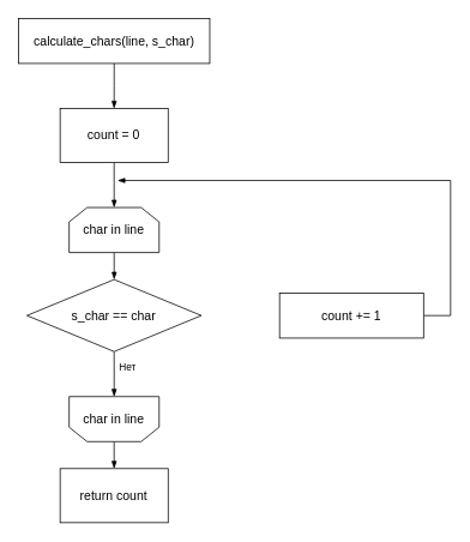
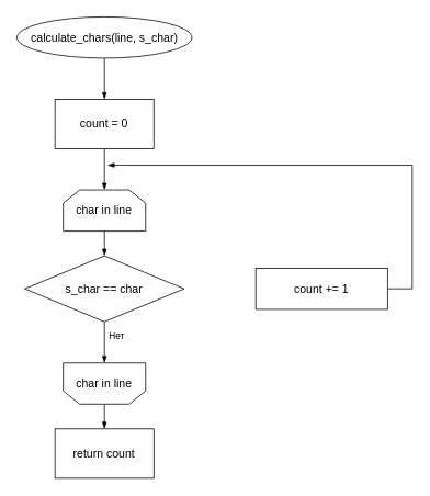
  <mxCell id="0" />
  <mxCell id="1" parent="0" />
  <mxCell id="2" style="edgeStyle=orthogonalEdgeStyle;rounded=0;orthogonalLoop=1;jettySize=auto;html=1;entryX=0.5;entryY=0;entryDx=0;entryDy=0;endArrow=blockThin;endFill=1;" parent="1" source="3" target="5" edge="1"><mxGeometry relative="1" as="geometry" /></mxCell>
- <mxCell id="3" value="&lt;div style=&quot;line-height: 19px; white-space: pre;&quot;&gt;&lt;span style=&quot;background-color: rgb(255, 255, 255);&quot;&gt;&lt;font face=&quot;Helvetica&quot; style=&quot;font-size: 14px;&quot; color=&quot;#030000&quot;&gt;calculate_chars(line, s_char)&lt;/font&gt;&lt;/span&gt;&lt;/div&gt;" style="rounded=1;whiteSpace=wrap;html=1;arcSize=0;" parent="1" vertex="1"><mxGeometry x="20" y="20" width="212.5" height="50" as="geometry" /></mxCell>
+ <mxCell id="3" value="&lt;div style=&quot;line-height: 19px; white-space: pre;&quot;&gt;&lt;span style=&quot;background-color: rgb(255, 255, 255);&quot;&gt;&lt;font face=&quot;Helvetica&quot; style=&quot;font-size: 14px;&quot; color=&quot;#030000&quot;&gt;calculate_chars(line, s_char)&lt;/font&gt;&lt;/span&gt;&lt;/div&gt;" style="ellipse;whiteSpace=wrap;html=1;arcSize=0;" parent="1" vertex="1"><mxGeometry x="20" y="20" width="212.5" height="50" as="geometry" /></mxCell>
  <mxCell id="4" style="edgeStyle=orthogonalEdgeStyle;rounded=0;orthogonalLoop=1;jettySize=auto;html=1;exitX=0.5;exitY=1;exitDx=0;exitDy=0;entryX=0.5;entryY=0;entryDx=0;entryDy=0;strokeColor=default;align=center;verticalAlign=middle;fontFamily=Helvetica;fontSize=11;fontColor=default;labelBackgroundColor=default;endArrow=blockThin;endFill=1;" parent="1" source="5" target="7" edge="1"><mxGeometry relative="1" as="geometry" /></mxCell>
  <mxCell id="5" value="&lt;font style=&quot;font-size: 14px;&quot;&gt;count = 0&lt;/font&gt;" style="rounded=0;whiteSpace=wrap;html=1;" parent="1" vertex="1"><mxGeometry x="66.25" y="120" width="120" height="60" as="geometry" /></mxCell>
  <mxCell id="6" style="edgeStyle=orthogonalEdgeStyle;rounded=0;orthogonalLoop=1;jettySize=auto;html=1;exitX=0.5;exitY=1;exitDx=0;exitDy=0;strokeColor=default;align=center;verticalAlign=middle;fontFamily=Helvetica;fontSize=11;fontColor=default;labelBackgroundColor=default;endArrow=blockThin;endFill=1;" parent="1" source="7" target="10" edge="1"><mxGeometry relative="1" as="geometry" /></mxCell>
  <mxCell id="7" value="&lt;font style=&quot;font-size: 14px;&quot;&gt;char in line&lt;/font&gt;" style="shape=loopLimit;whiteSpace=wrap;html=1;fontFamily=Helvetica;fontSize=11;fontColor=default;labelBackgroundColor=default;" parent="1" vertex="1"><mxGeometry x="76.26" y="230" width="100" height="50" as="geometry" /></mxCell>
  <mxCell id="8" style="edgeStyle=orthogonalEdgeStyle;rounded=0;orthogonalLoop=1;jettySize=auto;html=1;exitX=0.5;exitY=1;exitDx=0;exitDy=0;entryX=0.5;entryY=1;entryDx=0;entryDy=0;strokeColor=default;align=center;verticalAlign=middle;fontFamily=Helvetica;fontSize=11;fontColor=default;labelBackgroundColor=default;endArrow=blockThin;endFill=1;" parent="1" source="10" target="12" edge="1"><mxGeometry relative="1" as="geometry" /></mxCell>
  <mxCell id="9" value="Нет" style="edgeLabel;html=1;align=center;verticalAlign=middle;resizable=0;points=[];fontFamily=Helvetica;fontSize=11;fontColor=default;labelBackgroundColor=default;" parent="8" vertex="1" connectable="0"><mxGeometry x="-0.28" y="1" relative="1" as="geometry"><mxPoint x="13" as="offset" /></mxGeometry></mxCell>
  <mxCell id="10" value="&lt;font style=&quot;font-size: 14px;&quot;&gt;s_char == char&lt;/font&gt;" style="rhombus;whiteSpace=wrap;html=1;fontFamily=Helvetica;fontSize=11;fontColor=default;labelBackgroundColor=default;" parent="1" vertex="1"><mxGeometry x="29.38" y="310" width="193.75" height="80" as="geometry" /></mxCell>
  <mxCell id="11" style="edgeStyle=orthogonalEdgeStyle;rounded=0;orthogonalLoop=1;jettySize=auto;html=1;exitX=0.5;exitY=0;exitDx=0;exitDy=0;entryX=0.5;entryY=0;entryDx=0;entryDy=0;strokeColor=default;align=center;verticalAlign=middle;fontFamily=Helvetica;fontSize=11;fontColor=default;labelBackgroundColor=default;endArrow=blockThin;endFill=1;" parent="1" source="12" target="15" edge="1"><mxGeometry relative="1" as="geometry" /></mxCell>
  <mxCell id="12" value="&lt;font style=&quot;font-size: 14px;&quot;&gt;char in line&lt;/font&gt;" style="shape=loopLimit;whiteSpace=wrap;html=1;fontFamily=Helvetica;fontSize=11;fontColor=default;labelBackgroundColor=default;direction=west;" parent="1" vertex="1"><mxGeometry x="76.25" y="440" width="100" height="50" as="geometry" /></mxCell>
  <mxCell id="13" style="edgeStyle=elbowEdgeStyle;rounded=0;orthogonalLoop=1;jettySize=auto;html=1;strokeColor=default;align=center;verticalAlign=middle;fontFamily=Helvetica;fontSize=11;fontColor=default;labelBackgroundColor=default;endArrow=blockThin;endFill=1;" parent="1" source="14" edge="1"><mxGeometry relative="1" as="geometry"><mxPoint x="130" y="200" as="targetPoint" /><Array as="points"><mxPoint x="500" y="300" /></Array></mxGeometry></mxCell>
  <mxCell id="14" value="&lt;font style=&quot;font-size: 14px;&quot;&gt;count += 1&lt;/font&gt;" style="rounded=0;whiteSpace=wrap;html=1;fontFamily=Helvetica;fontSize=11;fontColor=default;labelBackgroundColor=default;" parent="1" vertex="1"><mxGeometry x="310" y="325" width="160" height="50" as="geometry" /></mxCell>
  <mxCell id="15" value="&lt;font style=&quot;font-size: 14px;&quot;&gt;return count&lt;/font&gt;" style="whiteSpace=wrap;html=1;fontFamily=Helvetica;fontSize=11;fontColor=default;labelBackgroundColor=default;arcSize=0;rounded=0;" parent="1" vertex="1"><mxGeometry x="66.26" y="520" width="120" height="60" as="geometry" /></mxCell>
